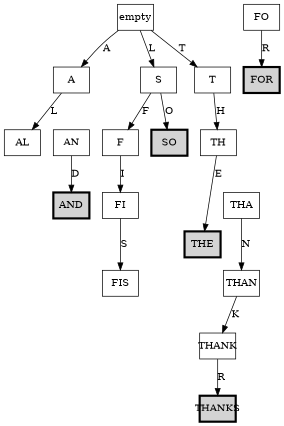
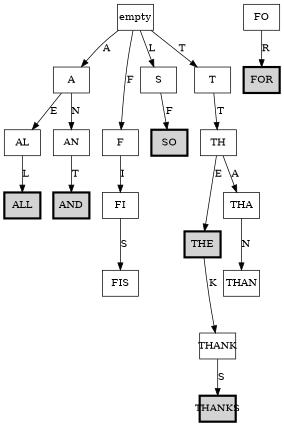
  digraph {
    node [fixedsize=true penwidth=1 shape=box]
+   ALL [penwidth=3 style=filled width=0.7]
    AND [penwidth=3 style=filled width=0.7]
    FOR [penwidth=3 style=filled width=0.7]
    SO [penwidth=3 style=filled width=0.7]
    THANKS [penwidth=3 style=filled width=0.7]
    THE [penwidth=3 style=filled width=0.7]
    A [width=0.7]
    AL [width=0.7]
    AN [width=0.7]
    F [width=0.7]
    FI [width=0.7]
    FIS [width=0.7]
    FO [width=0.7]
    S [width=0.7]
    T [width=0.7]
    TH [width=0.7]
    THA [width=0.7]
    THAN [width=0.7]
    THANK [width=0.7]
    empty [width=0.7]
-   A -> AL [label=L]
-   AN -> AND [label=D]
+   A -> AL [label=E]
+   A -> AN [label=N]
+   AL -> ALL [label=L]
+   AN -> AND [label=T]
    F -> FI [label=I]
    FI -> FIS [label=S]
    FO -> FOR [label=R]
-   S -> SO [label=O]
-   T -> TH [label=H]
+   S -> SO [label=F]
+   T -> TH [label=T]
    TH -> THE [label=E]
+   TH -> THA [label=A]
    THA -> THAN [label=N]
-   THAN -> THANK [label=K]
-   THANK -> THANKS [label=R]
+   THE -> THANK [label=K]
+   THANK -> THANKS [label=S]
    empty -> A [label=A]
-   S -> F [label=F]
+   empty -> F [label=F]
    empty -> S [label=L]
    empty -> T [label=T]
  }
